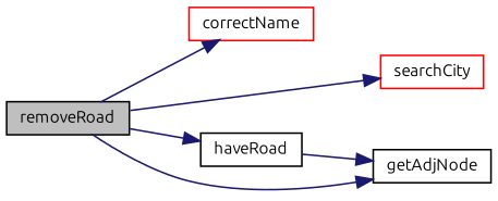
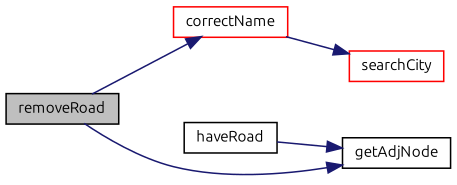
  digraph {
    fontname=Ubuntu
    rankdir=LR
    node [color=black fillcolor=white fontname=Ubuntu fontsize=10 shape=record style=filled]
    edge [color=midnightblue fontname=Ubuntu fontsize=10 labelfontname=Verdana labelfontsize=10 style=solid]
    n1 [fillcolor=grey75 fontcolor=black height=0.2 label=removeRoad width=0.4]
    n2 [color=red height=0.2 label=correctName width=0.4]
    n3 [color=red height=0.2 label=searchCity width=0.4]
    n4 [height=0.2 label=haveRoad width=0.4]
    n5 [height=0.2 label=getAdjNode width=0.4]
    n1 -> n2
-   n1 -> n3
-   n1 -> n4
+   n2 -> n3
    n1 -> n5
    n4 -> n5
  }
